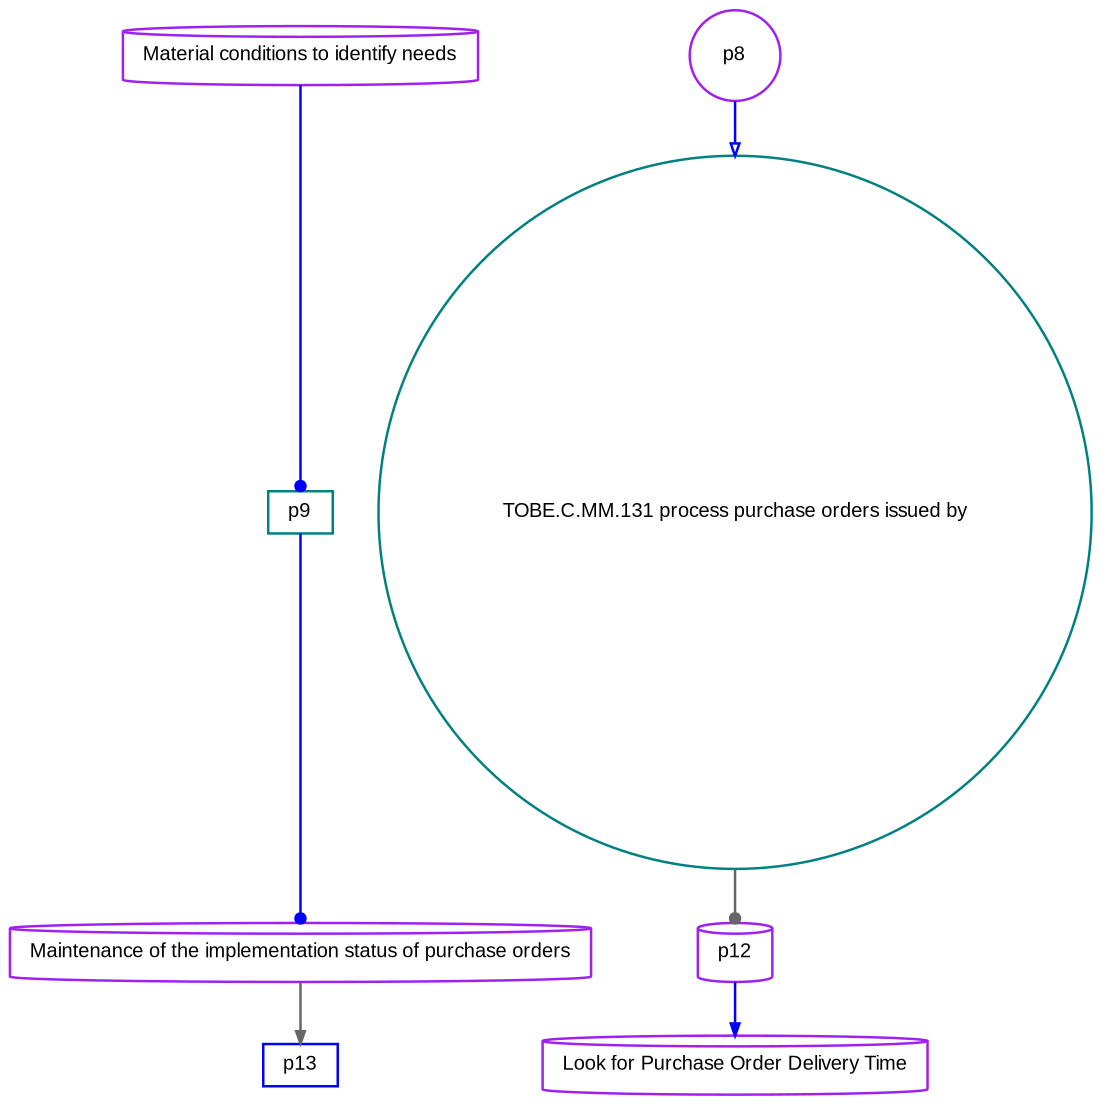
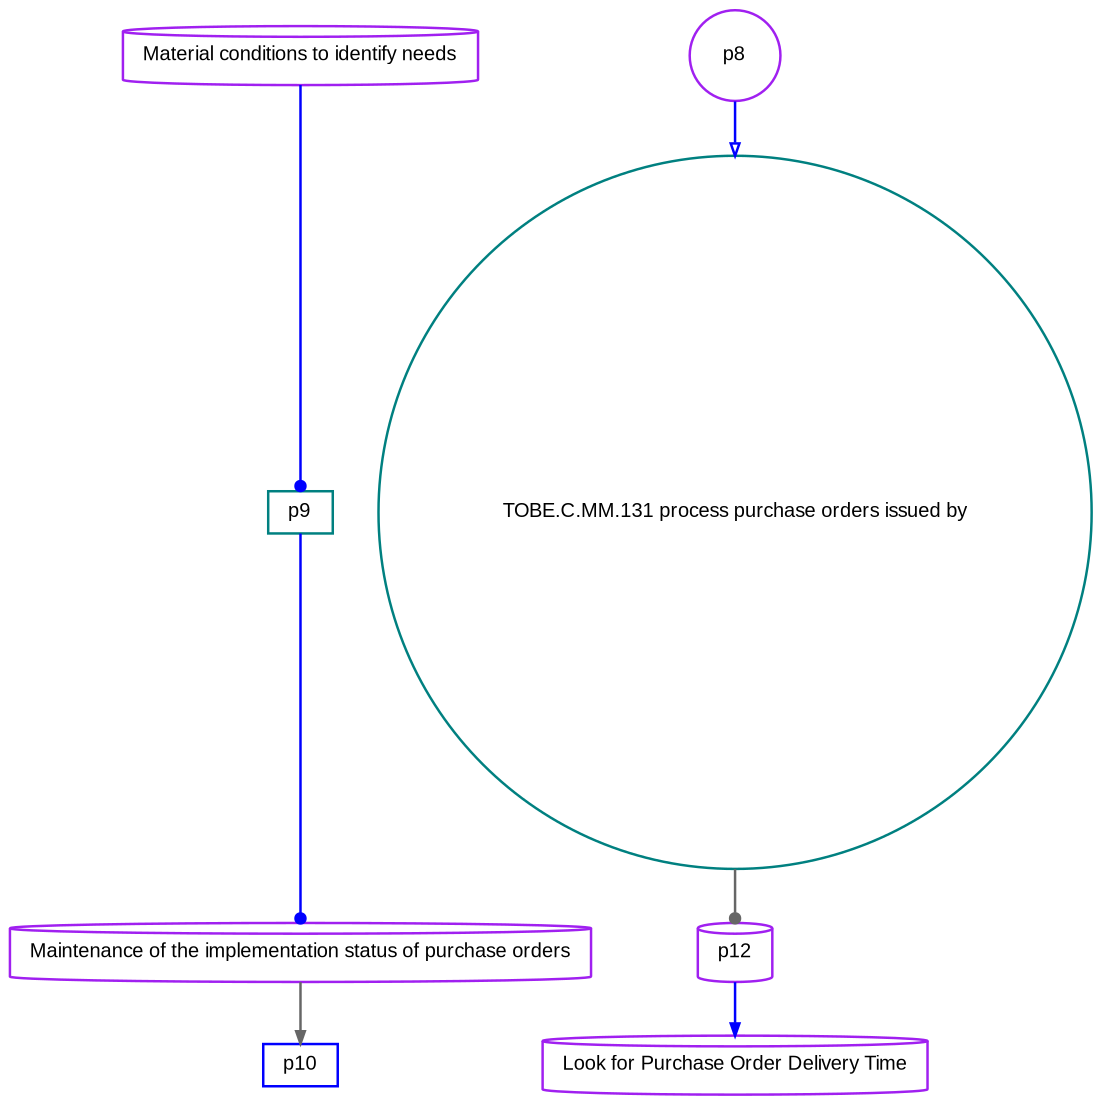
  digraph {
    fontname=Arial
    fontsize=8
    rankdir=TB
    ranksep=.3
    remincross=true
    node [color=purple fontname=Arial fontsize=8 shape=cylinder]
    edge [arrowhead=dot arrowsize=0.5 color=blue]
    n1 [height=.2 label="Maintenance of the implementation status of purchase orders" width=.2]
-   n2 [color=blue height=.2 label=p13 shape=box width=.2]
+   n2 [color=blue height=.2 label=p10 shape=box width=.2]
    n3 [height=.2 label="Material conditions to identify needs" width=.2]
    n4 [color=teal height=.2 label=p9 shape=box width=.2]
    n5 [color=teal height=.2 label="TOBE.C.MM.131 process purchase orders issued by" shape=circle width=.2]
    n6 [height=.2 label=p12 width=.2]
    n7 [height=.2 label="Look for Purchase Order Delivery Time" width=.2]
    n8 [height=.2 label=p8 shape=circle width=.2]
    n1 -> n2 [arrowhead=normal color=gray40]
    n3 -> n4
    n4 -> n1
    n5 -> n6 [color=gray40]
    n6 -> n7 [arrowhead=normal]
    n8 -> n5 [arrowhead=onormal]
  }
